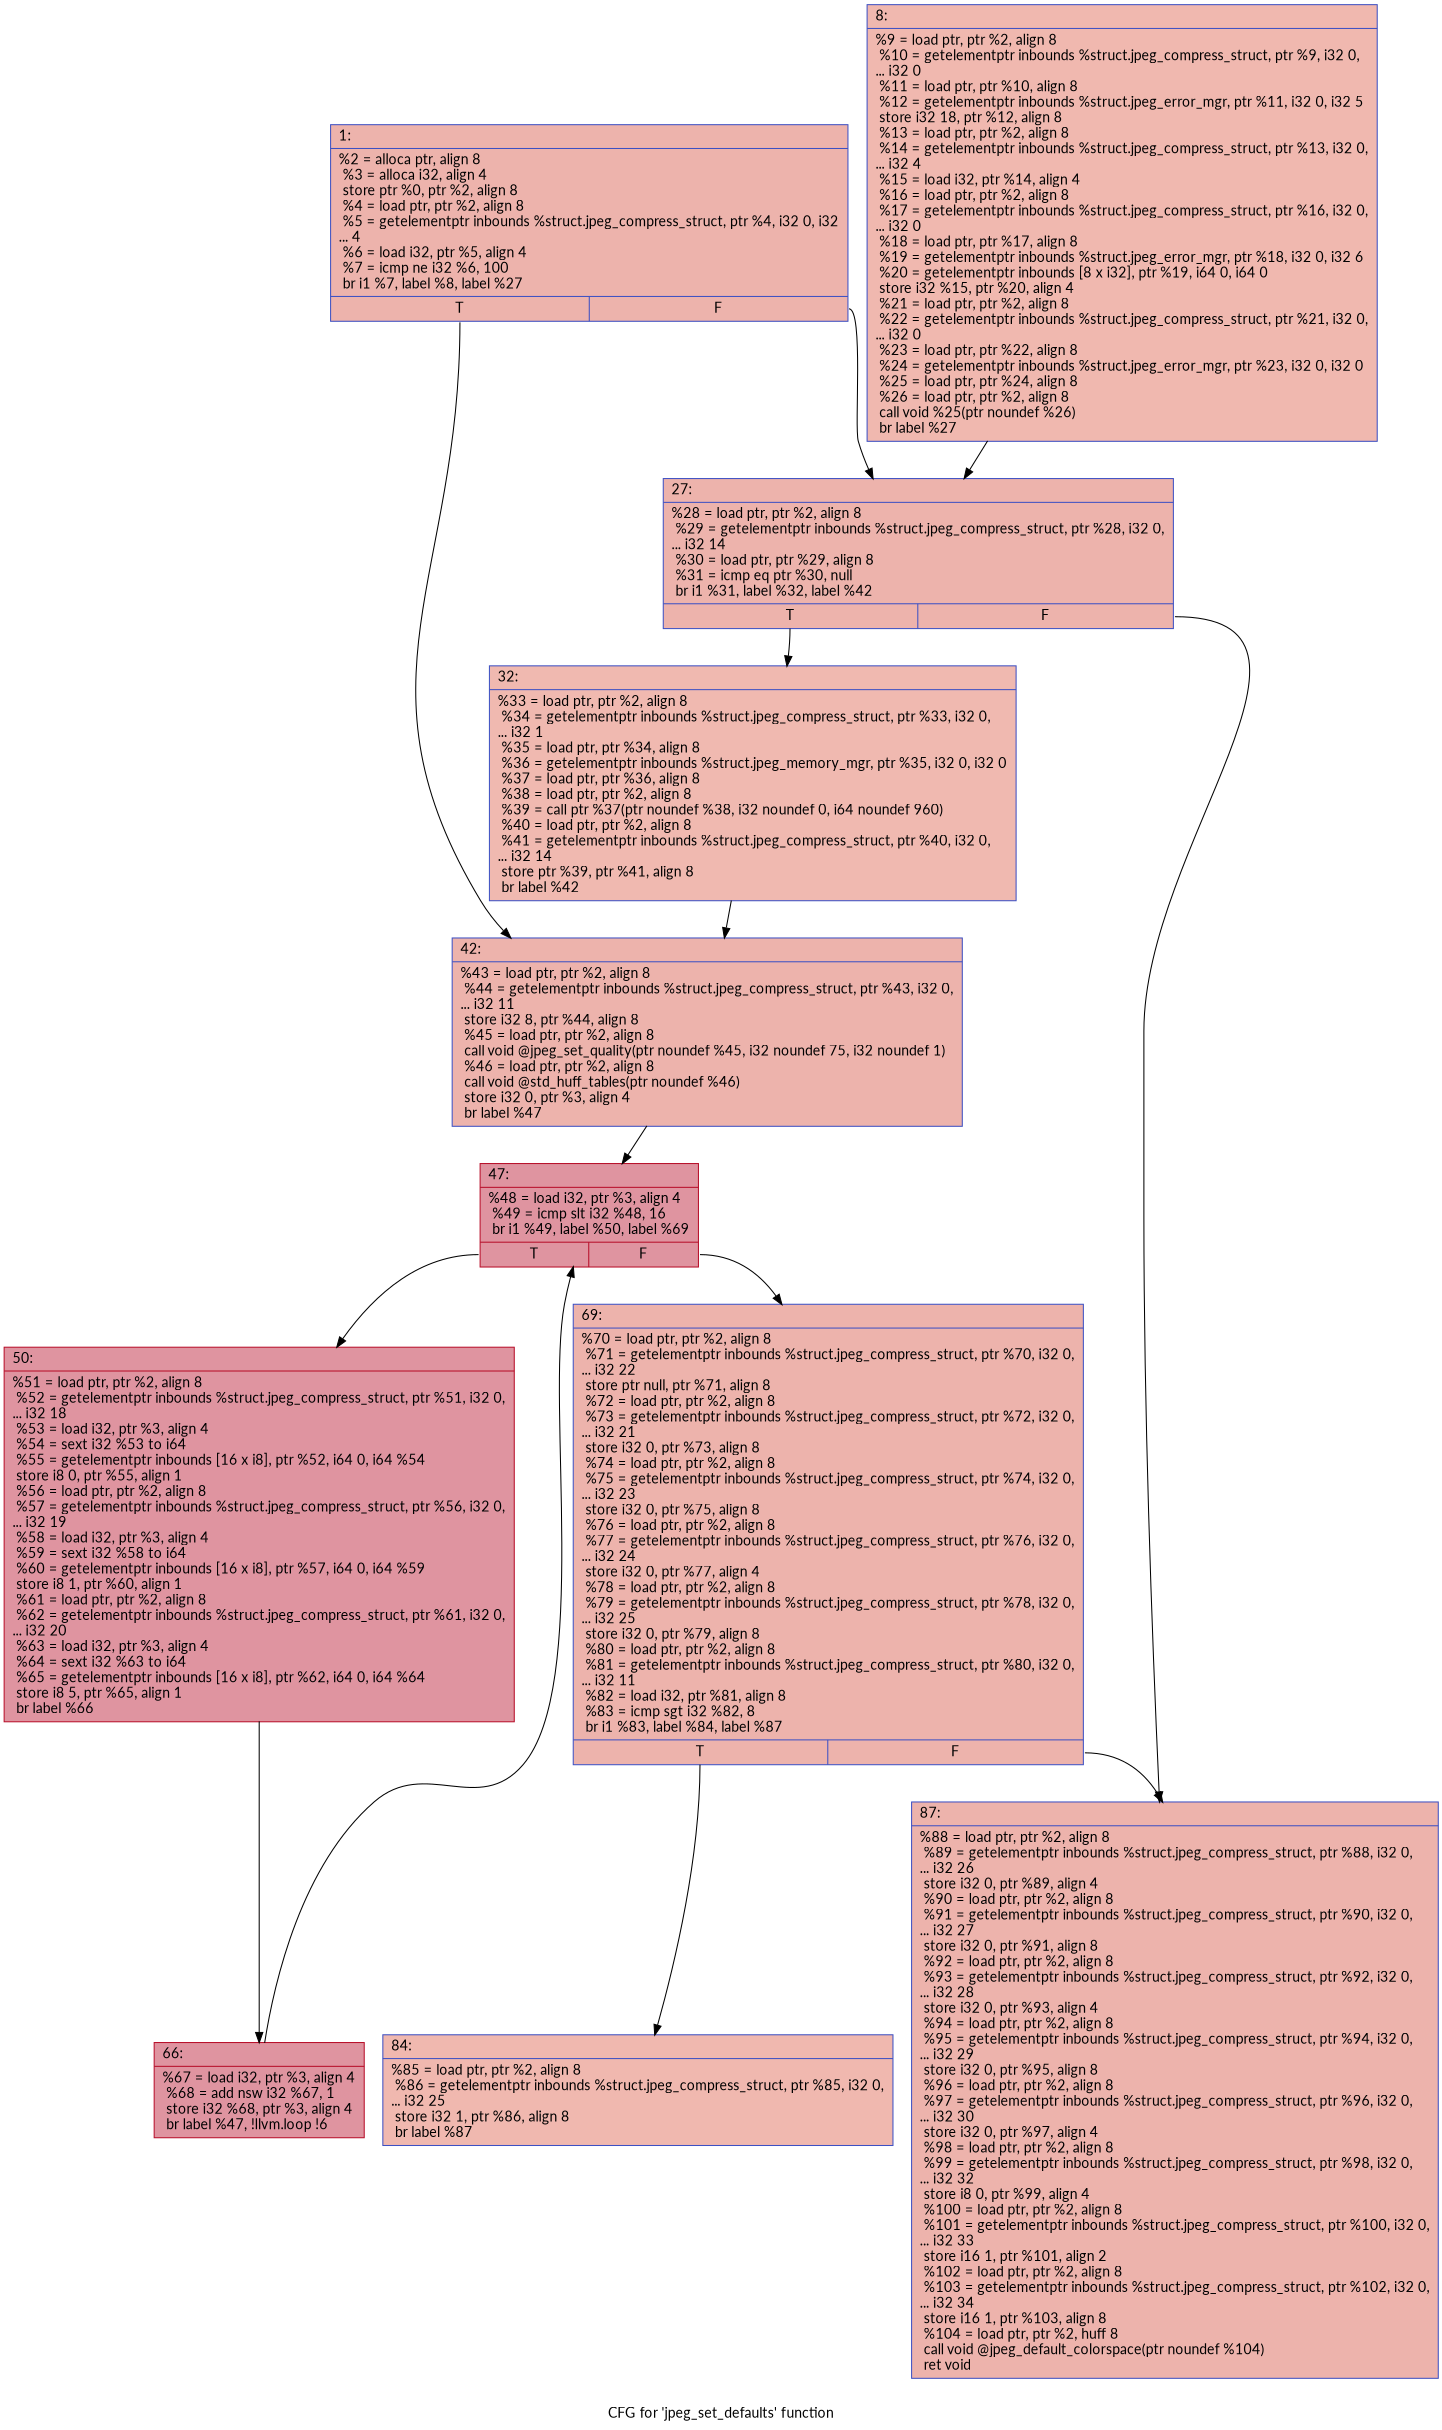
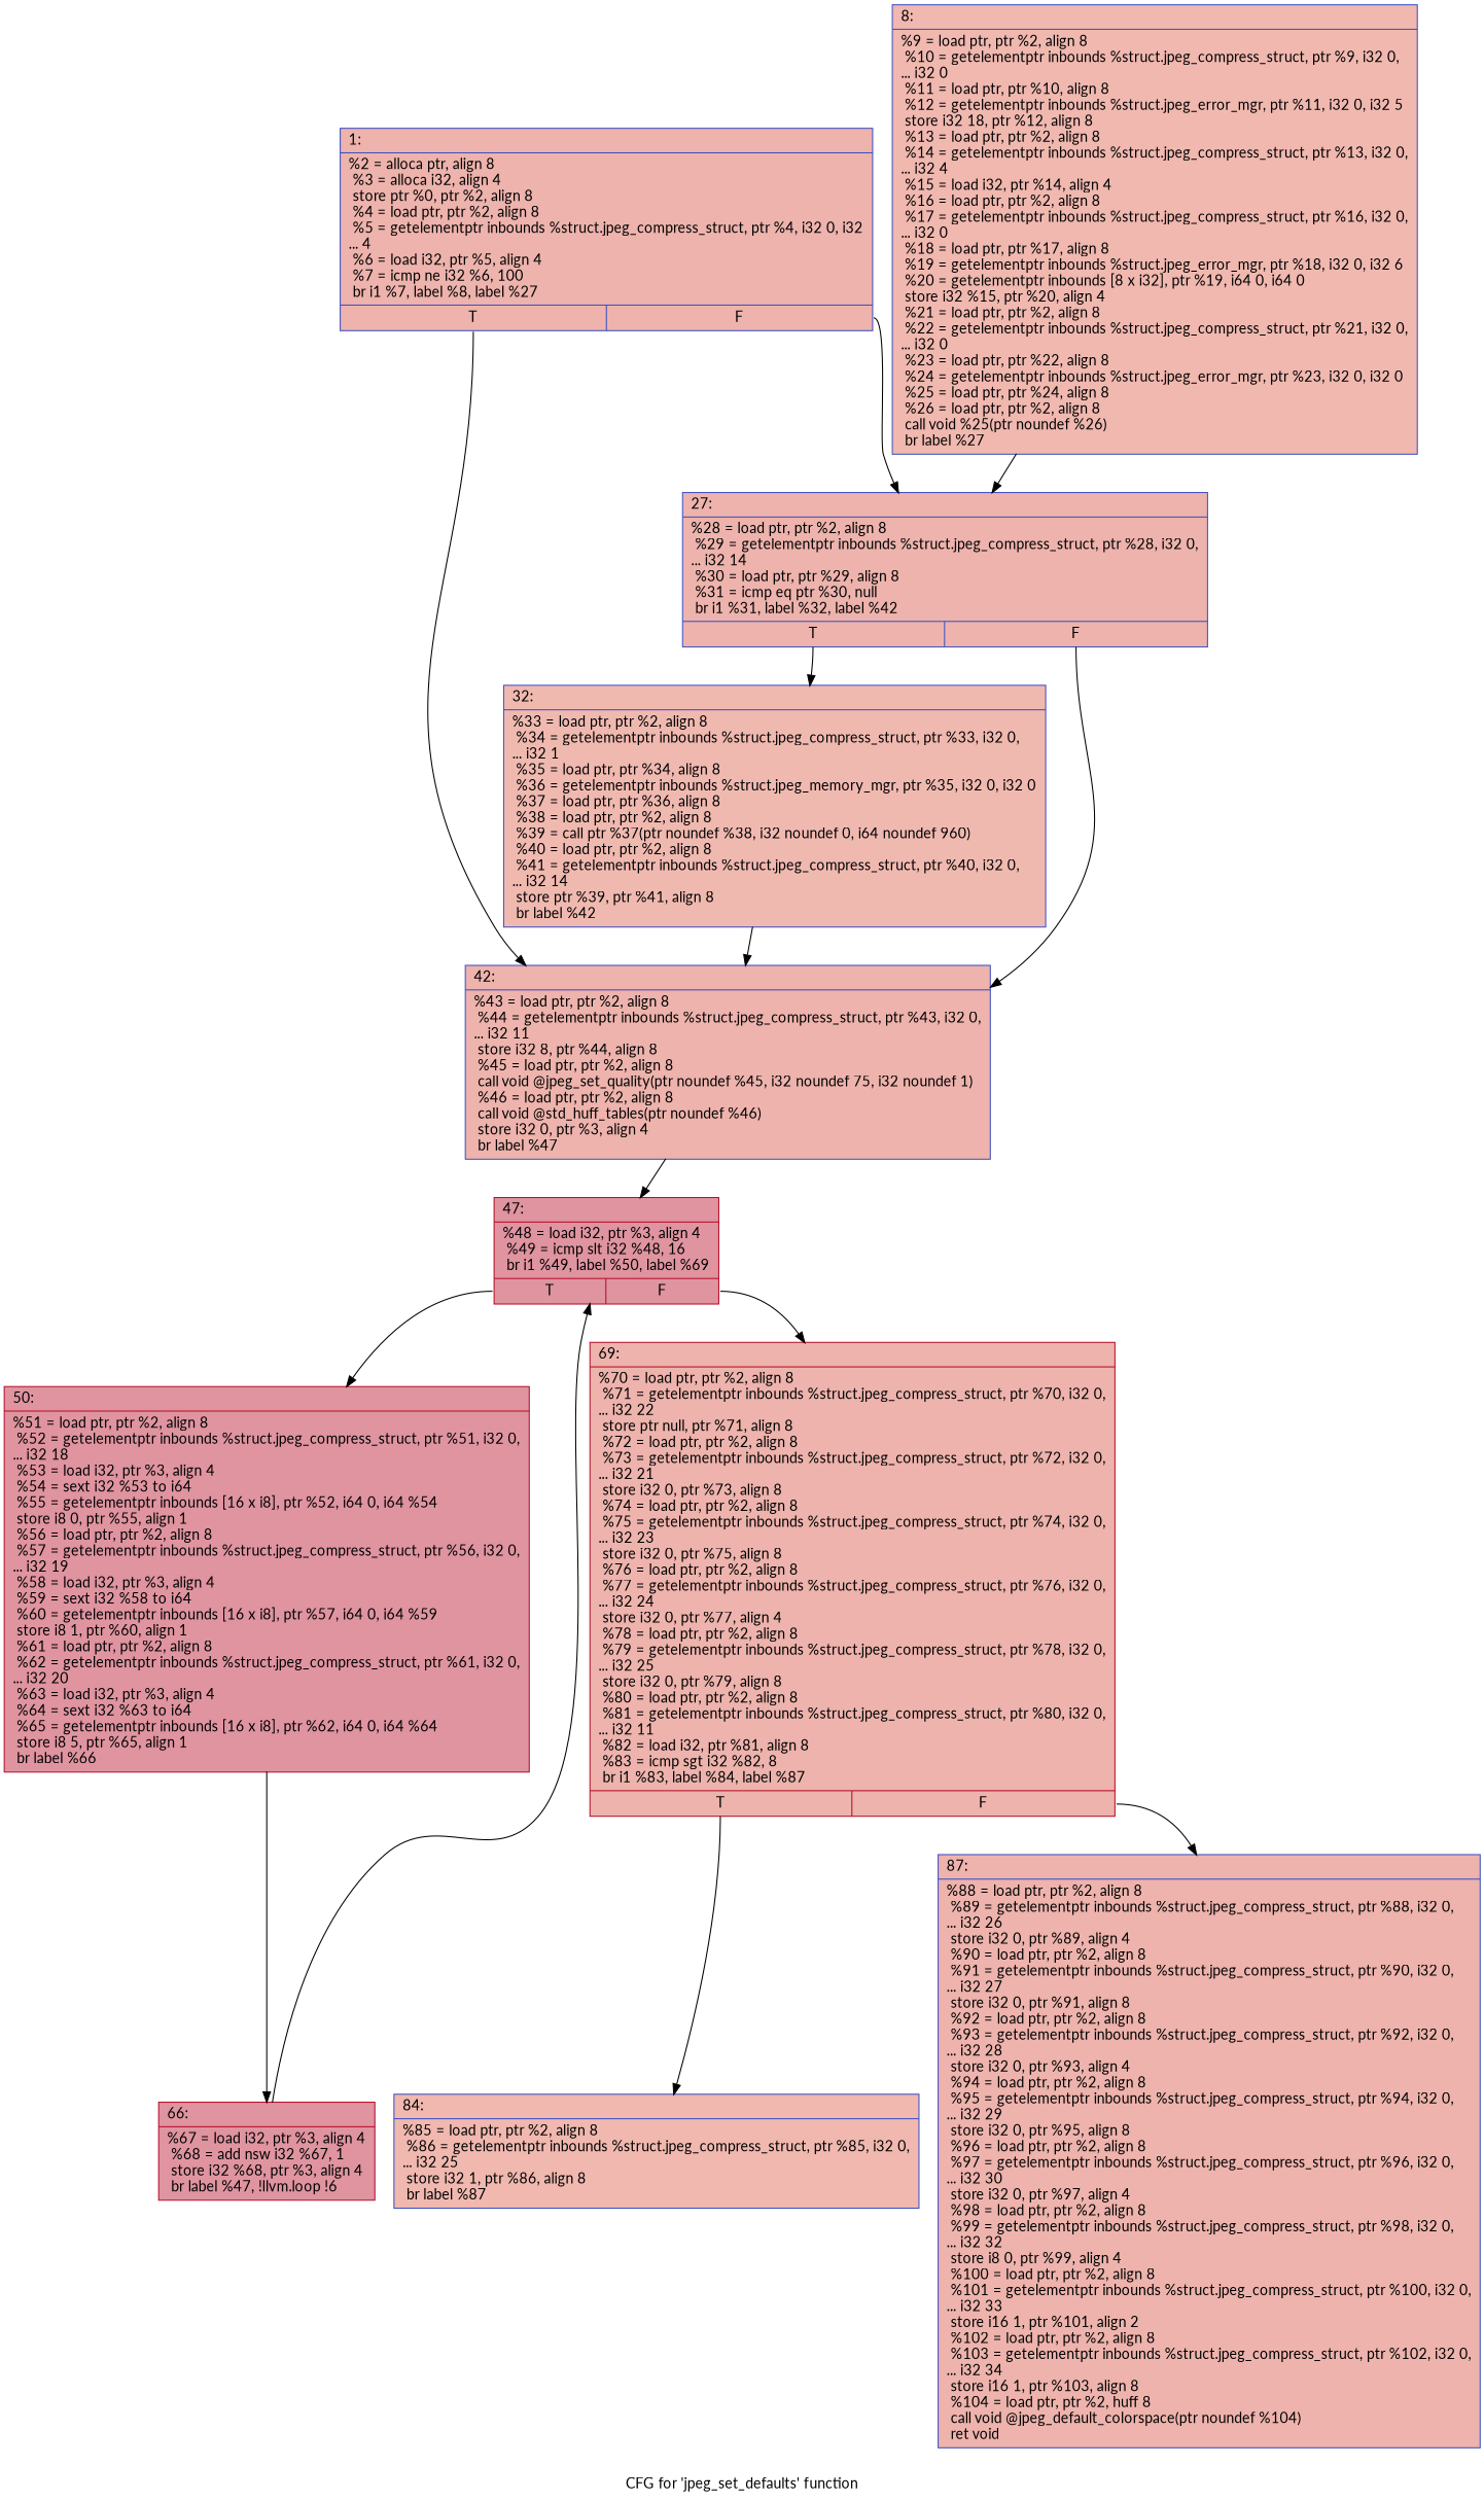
  digraph {
    fontname=Lato
    label="CFG for 'jpeg_set_defaults' function"
    node [color="#3d50c3ff" fillcolor="#d6524470" fontname=Lato shape=record style=filled]
    edge [fontname=Lato]
    n1 [label="{1:\l|  %2 = alloca ptr, align 8\l  %3 = alloca i32, align 4\l  store ptr %0, ptr %2, align 8\l  %4 = load ptr, ptr %2, align 8\l  %5 = getelementptr inbounds %struct.jpeg_compress_struct, ptr %4, i32 0, i32\l... 4\l  %6 = load i32, ptr %5, align 4\l  %7 = icmp ne i32 %6, 100\l  br i1 %7, label %8, label %27\l|{<s0>T|<s1>F}}"]
    n2 [label="{27:\l|  %28 = load ptr, ptr %2, align 8\l  %29 = getelementptr inbounds %struct.jpeg_compress_struct, ptr %28, i32 0,\l... i32 14\l  %30 = load ptr, ptr %29, align 8\l  %31 = icmp eq ptr %30, null\l  br i1 %31, label %32, label %42\l|{<s0>T|<s1>F}}"]
    n3 [label="{42:\l|  %43 = load ptr, ptr %2, align 8\l  %44 = getelementptr inbounds %struct.jpeg_compress_struct, ptr %43, i32 0,\l... i32 11\l  store i32 8, ptr %44, align 8\l  %45 = load ptr, ptr %2, align 8\l  call void @jpeg_set_quality(ptr noundef %45, i32 noundef 75, i32 noundef 1)\l  %46 = load ptr, ptr %2, align 8\l  call void @std_huff_tables(ptr noundef %46)\l  store i32 0, ptr %3, align 4\l  br label %47\l}"]
    n4 [fillcolor="#dc5d4a70" label="{8:\l|  %9 = load ptr, ptr %2, align 8\l  %10 = getelementptr inbounds %struct.jpeg_compress_struct, ptr %9, i32 0,\l... i32 0\l  %11 = load ptr, ptr %10, align 8\l  %12 = getelementptr inbounds %struct.jpeg_error_mgr, ptr %11, i32 0, i32 5\l  store i32 18, ptr %12, align 8\l  %13 = load ptr, ptr %2, align 8\l  %14 = getelementptr inbounds %struct.jpeg_compress_struct, ptr %13, i32 0,\l... i32 4\l  %15 = load i32, ptr %14, align 4\l  %16 = load ptr, ptr %2, align 8\l  %17 = getelementptr inbounds %struct.jpeg_compress_struct, ptr %16, i32 0,\l... i32 0\l  %18 = load ptr, ptr %17, align 8\l  %19 = getelementptr inbounds %struct.jpeg_error_mgr, ptr %18, i32 0, i32 6\l  %20 = getelementptr inbounds [8 x i32], ptr %19, i64 0, i64 0\l  store i32 %15, ptr %20, align 4\l  %21 = load ptr, ptr %2, align 8\l  %22 = getelementptr inbounds %struct.jpeg_compress_struct, ptr %21, i32 0,\l... i32 0\l  %23 = load ptr, ptr %22, align 8\l  %24 = getelementptr inbounds %struct.jpeg_error_mgr, ptr %23, i32 0, i32 0\l  %25 = load ptr, ptr %24, align 8\l  %26 = load ptr, ptr %2, align 8\l  call void %25(ptr noundef %26)\l  br label %27\l}"]
    n5 [fillcolor="#de614d70" label="{32:\l|  %33 = load ptr, ptr %2, align 8\l  %34 = getelementptr inbounds %struct.jpeg_compress_struct, ptr %33, i32 0,\l... i32 1\l  %35 = load ptr, ptr %34, align 8\l  %36 = getelementptr inbounds %struct.jpeg_memory_mgr, ptr %35, i32 0, i32 0\l  %37 = load ptr, ptr %36, align 8\l  %38 = load ptr, ptr %2, align 8\l  %39 = call ptr %37(ptr noundef %38, i32 noundef 0, i64 noundef 960)\l  %40 = load ptr, ptr %2, align 8\l  %41 = getelementptr inbounds %struct.jpeg_compress_struct, ptr %40, i32 0,\l... i32 14\l  store ptr %39, ptr %41, align 8\l  br label %42\l}"]
    n6 [color="#b70d28ff" fillcolor="#b70d2870" label="{47:\l|  %48 = load i32, ptr %3, align 4\l  %49 = icmp slt i32 %48, 16\l  br i1 %49, label %50, label %69\l|{<s0>T|<s1>F}}"]
    n7 [color="#b70d28ff" fillcolor="#b70d2870" label="{50:\l|  %51 = load ptr, ptr %2, align 8\l  %52 = getelementptr inbounds %struct.jpeg_compress_struct, ptr %51, i32 0,\l... i32 18\l  %53 = load i32, ptr %3, align 4\l  %54 = sext i32 %53 to i64\l  %55 = getelementptr inbounds [16 x i8], ptr %52, i64 0, i64 %54\l  store i8 0, ptr %55, align 1\l  %56 = load ptr, ptr %2, align 8\l  %57 = getelementptr inbounds %struct.jpeg_compress_struct, ptr %56, i32 0,\l... i32 19\l  %58 = load i32, ptr %3, align 4\l  %59 = sext i32 %58 to i64\l  %60 = getelementptr inbounds [16 x i8], ptr %57, i64 0, i64 %59\l  store i8 1, ptr %60, align 1\l  %61 = load ptr, ptr %2, align 8\l  %62 = getelementptr inbounds %struct.jpeg_compress_struct, ptr %61, i32 0,\l... i32 20\l  %63 = load i32, ptr %3, align 4\l  %64 = sext i32 %63 to i64\l  %65 = getelementptr inbounds [16 x i8], ptr %62, i64 0, i64 %64\l  store i8 5, ptr %65, align 1\l  br label %66\l}"]
-   n8 [label="{69:\l|  %70 = load ptr, ptr %2, align 8\l  %71 = getelementptr inbounds %struct.jpeg_compress_struct, ptr %70, i32 0,\l... i32 22\l  store ptr null, ptr %71, align 8\l  %72 = load ptr, ptr %2, align 8\l  %73 = getelementptr inbounds %struct.jpeg_compress_struct, ptr %72, i32 0,\l... i32 21\l  store i32 0, ptr %73, align 8\l  %74 = load ptr, ptr %2, align 8\l  %75 = getelementptr inbounds %struct.jpeg_compress_struct, ptr %74, i32 0,\l... i32 23\l  store i32 0, ptr %75, align 8\l  %76 = load ptr, ptr %2, align 8\l  %77 = getelementptr inbounds %struct.jpeg_compress_struct, ptr %76, i32 0,\l... i32 24\l  store i32 0, ptr %77, align 4\l  %78 = load ptr, ptr %2, align 8\l  %79 = getelementptr inbounds %struct.jpeg_compress_struct, ptr %78, i32 0,\l... i32 25\l  store i32 0, ptr %79, align 8\l  %80 = load ptr, ptr %2, align 8\l  %81 = getelementptr inbounds %struct.jpeg_compress_struct, ptr %80, i32 0,\l... i32 11\l  %82 = load i32, ptr %81, align 8\l  %83 = icmp sgt i32 %82, 8\l  br i1 %83, label %84, label %87\l|{<s0>T|<s1>F}}"]
+   n8 [color="#b70d28ff" label="{69:\l|  %70 = load ptr, ptr %2, align 8\l  %71 = getelementptr inbounds %struct.jpeg_compress_struct, ptr %70, i32 0,\l... i32 22\l  store ptr null, ptr %71, align 8\l  %72 = load ptr, ptr %2, align 8\l  %73 = getelementptr inbounds %struct.jpeg_compress_struct, ptr %72, i32 0,\l... i32 21\l  store i32 0, ptr %73, align 8\l  %74 = load ptr, ptr %2, align 8\l  %75 = getelementptr inbounds %struct.jpeg_compress_struct, ptr %74, i32 0,\l... i32 23\l  store i32 0, ptr %75, align 8\l  %76 = load ptr, ptr %2, align 8\l  %77 = getelementptr inbounds %struct.jpeg_compress_struct, ptr %76, i32 0,\l... i32 24\l  store i32 0, ptr %77, align 4\l  %78 = load ptr, ptr %2, align 8\l  %79 = getelementptr inbounds %struct.jpeg_compress_struct, ptr %78, i32 0,\l... i32 25\l  store i32 0, ptr %79, align 8\l  %80 = load ptr, ptr %2, align 8\l  %81 = getelementptr inbounds %struct.jpeg_compress_struct, ptr %80, i32 0,\l... i32 11\l  %82 = load i32, ptr %81, align 8\l  %83 = icmp sgt i32 %82, 8\l  br i1 %83, label %84, label %87\l|{<s0>T|<s1>F}}"]
    n9 [color="#b70d28ff" fillcolor="#b70d2870" label="{66:\l|  %67 = load i32, ptr %3, align 4\l  %68 = add nsw i32 %67, 1\l  store i32 %68, ptr %3, align 4\l  br label %47, !llvm.loop !6\l}"]
    n10 [fillcolor="#dc5d4a70" label="{84:\l|  %85 = load ptr, ptr %2, align 8\l  %86 = getelementptr inbounds %struct.jpeg_compress_struct, ptr %85, i32 0,\l... i32 25\l  store i32 1, ptr %86, align 8\l  br label %87\l}"]
    n11 [label="{87:\l|  %88 = load ptr, ptr %2, align 8\l  %89 = getelementptr inbounds %struct.jpeg_compress_struct, ptr %88, i32 0,\l... i32 26\l  store i32 0, ptr %89, align 4\l  %90 = load ptr, ptr %2, align 8\l  %91 = getelementptr inbounds %struct.jpeg_compress_struct, ptr %90, i32 0,\l... i32 27\l  store i32 0, ptr %91, align 8\l  %92 = load ptr, ptr %2, align 8\l  %93 = getelementptr inbounds %struct.jpeg_compress_struct, ptr %92, i32 0,\l... i32 28\l  store i32 0, ptr %93, align 4\l  %94 = load ptr, ptr %2, align 8\l  %95 = getelementptr inbounds %struct.jpeg_compress_struct, ptr %94, i32 0,\l... i32 29\l  store i32 0, ptr %95, align 8\l  %96 = load ptr, ptr %2, align 8\l  %97 = getelementptr inbounds %struct.jpeg_compress_struct, ptr %96, i32 0,\l... i32 30\l  store i32 0, ptr %97, align 4\l  %98 = load ptr, ptr %2, align 8\l  %99 = getelementptr inbounds %struct.jpeg_compress_struct, ptr %98, i32 0,\l... i32 32\l  store i8 0, ptr %99, align 4\l  %100 = load ptr, ptr %2, align 8\l  %101 = getelementptr inbounds %struct.jpeg_compress_struct, ptr %100, i32 0,\l... i32 33\l  store i16 1, ptr %101, align 2\l  %102 = load ptr, ptr %2, align 8\l  %103 = getelementptr inbounds %struct.jpeg_compress_struct, ptr %102, i32 0,\l... i32 34\l  store i16 1, ptr %103, align 8\l  %104 = load ptr, ptr %2, huff 8\l  call void @jpeg_default_colorspace(ptr noundef %104)\l  ret void\l}"]
    n1 -> n2 [tailport=s1]
    n1 -> n3 [tailport=s0]
-   n2 -> n11 [tailport=s1]
+   n2 -> n3 [tailport=s1]
    n2 -> n5 [tailport=s0]
    n3 -> n6
    n4 -> n2
    n5 -> n3
    n6 -> n7 [tailport=s0]
    n6 -> n8 [tailport=s1]
    n7 -> n9
    n8 -> n10 [tailport=s0]
    n8 -> n11 [tailport=s1]
    n9 -> n6
  }
